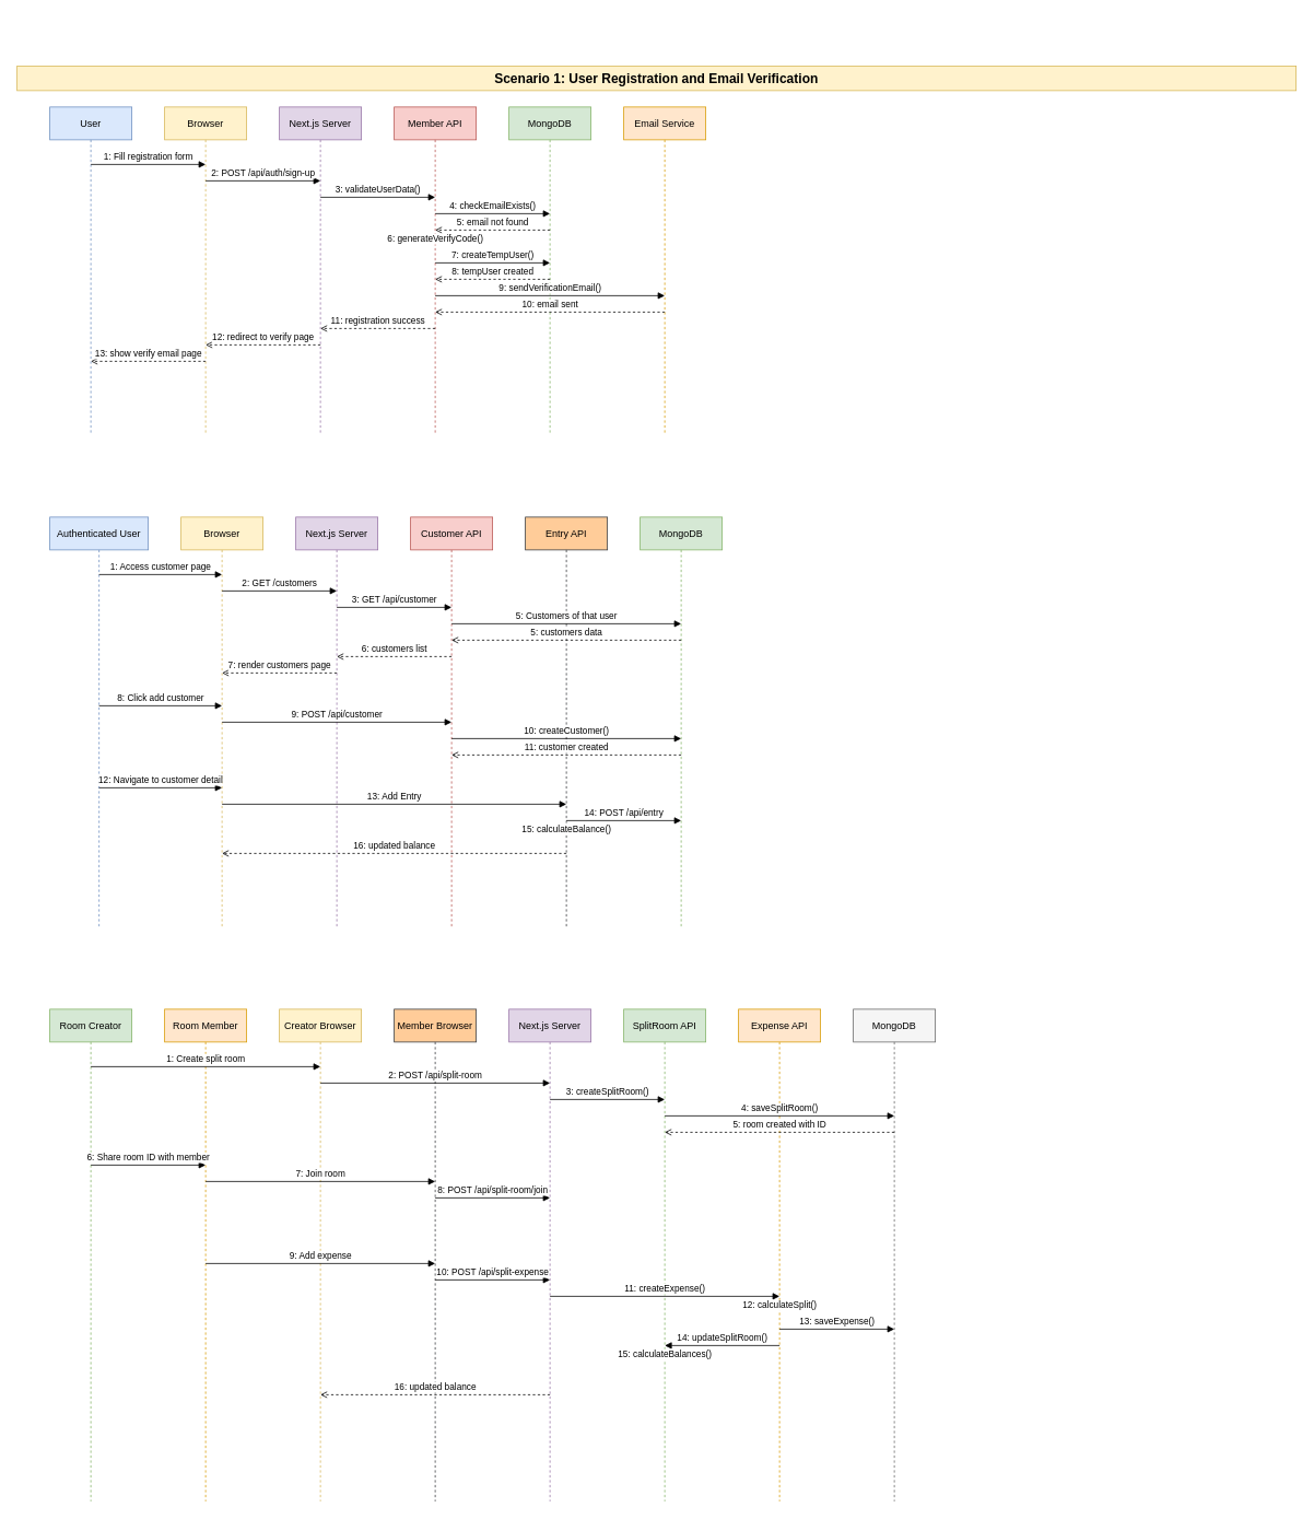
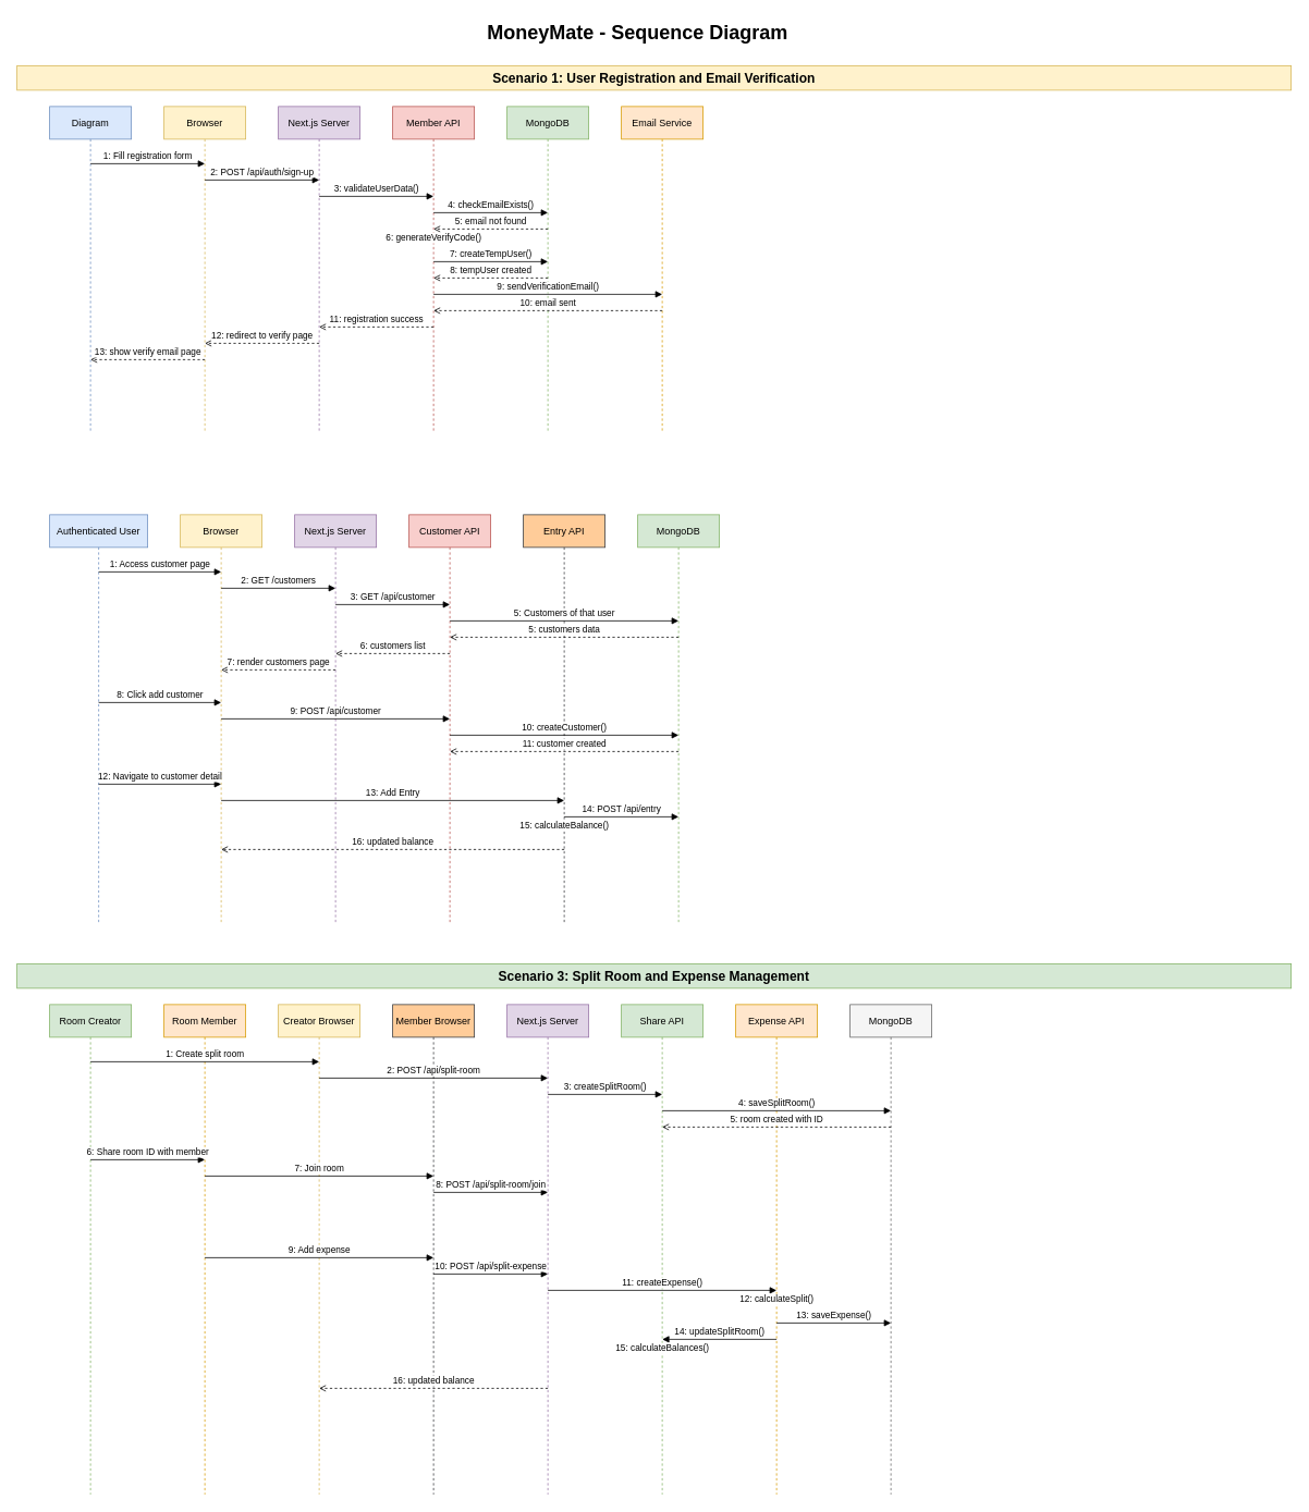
  <mxCell id="0" />
  <mxCell id="1" parent="0" />
+ <mxCell id="2" value="MoneyMate - Sequence Diagram" style="text;html=1;strokeColor=none;fillColor=none;align=center;verticalAlign=middle;whiteSpace=wrap;rounded=0;fontSize=24;fontStyle=1;" parent="1" vertex="1"><mxGeometry x="580" y="20" width="400" height="40" as="geometry" /></mxCell>
  <mxCell id="3" value="Scenario 1: User Registration and Email Verification" style="text;html=1;strokeColor=#d6b656;fillColor=#fff2cc;align=center;verticalAlign=middle;whiteSpace=wrap;rounded=0;fontSize=16;fontStyle=1;" parent="1" vertex="1"><mxGeometry x="20" y="80" width="1560" height="30" as="geometry" /></mxCell>
- <mxCell id="4" value="User" style="shape=umlLifeline;perimeter=lifelinePerimeter;whiteSpace=wrap;html=1;container=1;collapsible=0;recursiveResize=0;outlineConnect=0;fillColor=#dae8fc;strokeColor=#6c8ebf;" parent="1" vertex="1"><mxGeometry x="60" y="130" width="100" height="400" as="geometry" /></mxCell>
+ <mxCell id="4" value="Diagram" style="shape=umlLifeline;perimeter=lifelinePerimeter;whiteSpace=wrap;html=1;container=1;collapsible=0;recursiveResize=0;outlineConnect=0;fillColor=#dae8fc;strokeColor=#6c8ebf;" parent="1" vertex="1"><mxGeometry x="60" y="130" width="100" height="400" as="geometry" /></mxCell>
  <mxCell id="5" value="Browser" style="shape=umlLifeline;perimeter=lifelinePerimeter;whiteSpace=wrap;html=1;container=1;collapsible=0;recursiveResize=0;outlineConnect=0;fillColor=#fff2cc;strokeColor=#d6b656;" parent="1" vertex="1"><mxGeometry x="200" y="130" width="100" height="400" as="geometry" /></mxCell>
  <mxCell id="6" value="Next.js Server" style="shape=umlLifeline;perimeter=lifelinePerimeter;whiteSpace=wrap;html=1;container=1;collapsible=0;recursiveResize=0;outlineConnect=0;fillColor=#e1d5e7;strokeColor=#9673a6;" parent="1" vertex="1"><mxGeometry x="340" y="130" width="100" height="400" as="geometry" /></mxCell>
  <mxCell id="7" value="Member API" style="shape=umlLifeline;perimeter=lifelinePerimeter;whiteSpace=wrap;html=1;container=1;collapsible=0;recursiveResize=0;outlineConnect=0;fillColor=#f8cecc;strokeColor=#b85450;" parent="1" vertex="1"><mxGeometry x="480" y="130" width="100" height="400" as="geometry" /></mxCell>
  <mxCell id="8" value="MongoDB" style="shape=umlLifeline;perimeter=lifelinePerimeter;whiteSpace=wrap;html=1;container=1;collapsible=0;recursiveResize=0;outlineConnect=0;fillColor=#d5e8d4;strokeColor=#82b366;" parent="1" vertex="1"><mxGeometry x="620" y="130" width="100" height="400" as="geometry" /></mxCell>
  <mxCell id="9" value="Email Service" style="shape=umlLifeline;perimeter=lifelinePerimeter;whiteSpace=wrap;html=1;container=1;collapsible=0;recursiveResize=0;outlineConnect=0;fillColor=#ffe6cc;strokeColor=#d79b00;" parent="1" vertex="1"><mxGeometry x="760" y="130" width="100" height="400" as="geometry" /></mxCell>
  <mxCell id="10" value="1: Fill registration form" style="html=1;verticalAlign=bottom;endArrow=block;rounded=0;" parent="1" edge="1"><mxGeometry width="80" relative="1" as="geometry"><mxPoint x="110" y="200" as="sourcePoint" /><mxPoint x="250" y="200" as="targetPoint" /></mxGeometry></mxCell>
  <mxCell id="11" value="2: POST /api/auth/sign-up" style="html=1;verticalAlign=bottom;endArrow=block;rounded=0;" parent="1" edge="1"><mxGeometry width="80" relative="1" as="geometry"><mxPoint x="250" y="220" as="sourcePoint" /><mxPoint x="390" y="220" as="targetPoint" /></mxGeometry></mxCell>
  <mxCell id="12" value="3: validateUserData()" style="html=1;verticalAlign=bottom;endArrow=block;rounded=0;" parent="1" edge="1"><mxGeometry width="80" relative="1" as="geometry"><mxPoint x="390" y="240" as="sourcePoint" /><mxPoint x="530" y="240" as="targetPoint" /></mxGeometry></mxCell>
  <mxCell id="13" value="4: checkEmailExists()" style="html=1;verticalAlign=bottom;endArrow=block;rounded=0;" parent="1" edge="1"><mxGeometry width="80" relative="1" as="geometry"><mxPoint x="530" y="260" as="sourcePoint" /><mxPoint x="670" y="260" as="targetPoint" /></mxGeometry></mxCell>
  <mxCell id="14" value="5: email not found" style="html=1;verticalAlign=bottom;endArrow=open;dashed=1;rounded=0;" parent="1" edge="1"><mxGeometry width="80" relative="1" as="geometry"><mxPoint x="670" y="280" as="sourcePoint" /><mxPoint x="530" y="280" as="targetPoint" /></mxGeometry></mxCell>
  <mxCell id="15" value="6: generateVerifyCode()" style="html=1;verticalAlign=bottom;endArrow=block;rounded=0;" parent="1" edge="1"><mxGeometry width="80" relative="1" as="geometry"><mxPoint x="530" y="300" as="sourcePoint" /><mxPoint x="530" y="300" as="targetPoint" /></mxGeometry></mxCell>
  <mxCell id="16" value="7: createTempUser()" style="html=1;verticalAlign=bottom;endArrow=block;rounded=0;" parent="1" edge="1"><mxGeometry width="80" relative="1" as="geometry"><mxPoint x="530" y="320" as="sourcePoint" /><mxPoint x="670" y="320" as="targetPoint" /></mxGeometry></mxCell>
  <mxCell id="17" value="8: tempUser created" style="html=1;verticalAlign=bottom;endArrow=open;dashed=1;rounded=0;" parent="1" edge="1"><mxGeometry width="80" relative="1" as="geometry"><mxPoint x="670" y="340" as="sourcePoint" /><mxPoint x="530" y="340" as="targetPoint" /></mxGeometry></mxCell>
  <mxCell id="18" value="9: sendVerificationEmail()" style="html=1;verticalAlign=bottom;endArrow=block;rounded=0;" parent="1" edge="1"><mxGeometry width="80" relative="1" as="geometry"><mxPoint x="530" y="360" as="sourcePoint" /><mxPoint x="810" y="360" as="targetPoint" /></mxGeometry></mxCell>
  <mxCell id="19" value="10: email sent" style="html=1;verticalAlign=bottom;endArrow=open;dashed=1;rounded=0;" parent="1" edge="1"><mxGeometry width="80" relative="1" as="geometry"><mxPoint x="810" y="380" as="sourcePoint" /><mxPoint x="530" y="380" as="targetPoint" /></mxGeometry></mxCell>
  <mxCell id="20" value="11: registration success" style="html=1;verticalAlign=bottom;endArrow=open;dashed=1;rounded=0;" parent="1" edge="1"><mxGeometry width="80" relative="1" as="geometry"><mxPoint x="530" y="400" as="sourcePoint" /><mxPoint x="390" y="400" as="targetPoint" /></mxGeometry></mxCell>
  <mxCell id="21" value="12: redirect to verify page" style="html=1;verticalAlign=bottom;endArrow=open;dashed=1;rounded=0;" parent="1" edge="1"><mxGeometry width="80" relative="1" as="geometry"><mxPoint x="390" y="420" as="sourcePoint" /><mxPoint x="250" y="420" as="targetPoint" /></mxGeometry></mxCell>
  <mxCell id="22" value="13: show verify email page" style="html=1;verticalAlign=bottom;endArrow=open;dashed=1;rounded=0;" parent="1" edge="1"><mxGeometry width="80" relative="1" as="geometry"><mxPoint x="250" y="440" as="sourcePoint" /><mxPoint x="110" y="440" as="targetPoint" /></mxGeometry></mxCell>
  <mxCell id="23" value="Authenticated User" style="shape=umlLifeline;perimeter=lifelinePerimeter;whiteSpace=wrap;html=1;container=1;collapsible=0;recursiveResize=0;outlineConnect=0;fillColor=#dae8fc;strokeColor=#6c8ebf;" parent="1" vertex="1"><mxGeometry x="60" y="630" width="120" height="500" as="geometry" /></mxCell>
  <mxCell id="24" value="Browser" style="shape=umlLifeline;perimeter=lifelinePerimeter;whiteSpace=wrap;html=1;container=1;collapsible=0;recursiveResize=0;outlineConnect=0;fillColor=#fff2cc;strokeColor=#d6b656;" parent="1" vertex="1"><mxGeometry x="220" y="630" width="100" height="500" as="geometry" /></mxCell>
  <mxCell id="25" value="Next.js Server" style="shape=umlLifeline;perimeter=lifelinePerimeter;whiteSpace=wrap;html=1;container=1;collapsible=0;recursiveResize=0;outlineConnect=0;fillColor=#e1d5e7;strokeColor=#9673a6;" parent="1" vertex="1"><mxGeometry x="360" y="630" width="100" height="500" as="geometry" /></mxCell>
  <mxCell id="26" value="Customer API" style="shape=umlLifeline;perimeter=lifelinePerimeter;whiteSpace=wrap;html=1;container=1;collapsible=0;recursiveResize=0;outlineConnect=0;fillColor=#f8cecc;strokeColor=#b85450;" parent="1" vertex="1"><mxGeometry x="500" y="630" width="100" height="500" as="geometry" /></mxCell>
  <mxCell id="27" value="Entry API" style="shape=umlLifeline;perimeter=lifelinePerimeter;whiteSpace=wrap;html=1;container=1;collapsible=0;recursiveResize=0;outlineConnect=0;fillColor=#ffcc99;strokeColor=#36393d;" parent="1" vertex="1"><mxGeometry x="640" y="630" width="100" height="500" as="geometry" /></mxCell>
  <mxCell id="28" value="MongoDB" style="shape=umlLifeline;perimeter=lifelinePerimeter;whiteSpace=wrap;html=1;container=1;collapsible=0;recursiveResize=0;outlineConnect=0;fillColor=#d5e8d4;strokeColor=#82b366;" parent="1" vertex="1"><mxGeometry x="780" y="630" width="100" height="500" as="geometry" /></mxCell>
  <mxCell id="29" value="1: Access customer page" style="html=1;verticalAlign=bottom;endArrow=block;rounded=0;" parent="1" edge="1"><mxGeometry width="80" relative="1" as="geometry"><mxPoint x="120" y="700" as="sourcePoint" /><mxPoint x="270" y="700" as="targetPoint" /></mxGeometry></mxCell>
  <mxCell id="30" value="2: GET /customers" style="html=1;verticalAlign=bottom;endArrow=block;rounded=0;" parent="1" edge="1"><mxGeometry width="80" relative="1" as="geometry"><mxPoint x="270" y="720" as="sourcePoint" /><mxPoint x="410" y="720" as="targetPoint" /></mxGeometry></mxCell>
  <mxCell id="31" value="3: GET /api/customer" style="html=1;verticalAlign=bottom;endArrow=block;rounded=0;" parent="1" edge="1"><mxGeometry width="80" relative="1" as="geometry"><mxPoint x="410" y="740" as="sourcePoint" /><mxPoint x="550" y="740" as="targetPoint" /></mxGeometry></mxCell>
  <mxCell id="32" value="5: Customers of that user" style="html=1;verticalAlign=bottom;endArrow=block;rounded=0;" parent="1" edge="1"><mxGeometry width="80" relative="1" as="geometry"><mxPoint x="550" y="760" as="sourcePoint" /><mxPoint x="830" y="760" as="targetPoint" /></mxGeometry></mxCell>
  <mxCell id="33" value="5: customers data" style="html=1;verticalAlign=bottom;endArrow=open;dashed=1;rounded=0;" parent="1" edge="1"><mxGeometry width="80" relative="1" as="geometry"><mxPoint x="830" y="780" as="sourcePoint" /><mxPoint x="550" y="780" as="targetPoint" /></mxGeometry></mxCell>
  <mxCell id="34" value="6: customers list" style="html=1;verticalAlign=bottom;endArrow=open;dashed=1;rounded=0;" parent="1" edge="1"><mxGeometry width="80" relative="1" as="geometry"><mxPoint x="550" y="800" as="sourcePoint" /><mxPoint x="410" y="800" as="targetPoint" /></mxGeometry></mxCell>
  <mxCell id="35" value="7: render customers page" style="html=1;verticalAlign=bottom;endArrow=open;dashed=1;rounded=0;" parent="1" edge="1"><mxGeometry width="80" relative="1" as="geometry"><mxPoint x="410" y="820" as="sourcePoint" /><mxPoint x="270" y="820" as="targetPoint" /></mxGeometry></mxCell>
  <mxCell id="36" value="8: Click add customer" style="html=1;verticalAlign=bottom;endArrow=block;rounded=0;" parent="1" edge="1"><mxGeometry width="80" relative="1" as="geometry"><mxPoint x="120" y="860" as="sourcePoint" /><mxPoint x="270" y="860" as="targetPoint" /></mxGeometry></mxCell>
  <mxCell id="37" value="9: POST /api/customer" style="html=1;verticalAlign=bottom;endArrow=block;rounded=0;" parent="1" edge="1"><mxGeometry width="80" relative="1" as="geometry"><mxPoint x="270" y="880" as="sourcePoint" /><mxPoint x="550" y="880" as="targetPoint" /></mxGeometry></mxCell>
  <mxCell id="38" value="10: createCustomer()" style="html=1;verticalAlign=bottom;endArrow=block;rounded=0;" parent="1" edge="1"><mxGeometry width="80" relative="1" as="geometry"><mxPoint x="550" y="900" as="sourcePoint" /><mxPoint x="830" y="900" as="targetPoint" /></mxGeometry></mxCell>
  <mxCell id="39" value="11: customer created" style="html=1;verticalAlign=bottom;endArrow=open;dashed=1;rounded=0;" parent="1" edge="1"><mxGeometry width="80" relative="1" as="geometry"><mxPoint x="830" y="920" as="sourcePoint" /><mxPoint x="550" y="920" as="targetPoint" /></mxGeometry></mxCell>
  <mxCell id="40" value="12: Navigate to customer detail" style="html=1;verticalAlign=bottom;endArrow=block;rounded=0;" parent="1" edge="1"><mxGeometry width="80" relative="1" as="geometry"><mxPoint x="120" y="960" as="sourcePoint" /><mxPoint x="270" y="960" as="targetPoint" /></mxGeometry></mxCell>
  <mxCell id="41" value="13: Add Entry" style="html=1;verticalAlign=bottom;endArrow=block;rounded=0;" parent="1" edge="1"><mxGeometry width="80" relative="1" as="geometry"><mxPoint x="270" y="980" as="sourcePoint" /><mxPoint x="690" y="980" as="targetPoint" /></mxGeometry></mxCell>
  <mxCell id="42" value="14: POST /api/entry" style="html=1;verticalAlign=bottom;endArrow=block;rounded=0;" parent="1" edge="1"><mxGeometry width="80" relative="1" as="geometry"><mxPoint x="690" y="1000" as="sourcePoint" /><mxPoint x="830" y="1000" as="targetPoint" /></mxGeometry></mxCell>
  <mxCell id="43" value="15: calculateBalance()" style="html=1;verticalAlign=bottom;endArrow=block;rounded=0;" parent="1" edge="1"><mxGeometry width="80" relative="1" as="geometry"><mxPoint x="690" y="1020" as="sourcePoint" /><mxPoint x="690" y="1020" as="targetPoint" /></mxGeometry></mxCell>
  <mxCell id="44" value="16: updated balance" style="html=1;verticalAlign=bottom;endArrow=open;dashed=1;rounded=0;" parent="1" edge="1"><mxGeometry width="80" relative="1" as="geometry"><mxPoint x="690" y="1040" as="sourcePoint" /><mxPoint x="270" y="1040" as="targetPoint" /></mxGeometry></mxCell>
+ <mxCell id="45" value="Scenario 3: Split Room and Expense Management" style="text;html=1;strokeColor=#82b366;fillColor=#d5e8d4;align=center;verticalAlign=middle;whiteSpace=wrap;rounded=0;fontSize=16;fontStyle=1;" parent="1" vertex="1"><mxGeometry x="20" y="1180" width="1560" height="30" as="geometry" /></mxCell>
  <mxCell id="46" value="Room Creator" style="shape=umlLifeline;perimeter=lifelinePerimeter;whiteSpace=wrap;html=1;container=1;collapsible=0;recursiveResize=0;outlineConnect=0;fillColor=#d5e8d4;strokeColor=#82b366;" parent="1" vertex="1"><mxGeometry x="60" y="1230" width="100" height="600" as="geometry" /></mxCell>
  <mxCell id="47" value="Room Member" style="shape=umlLifeline;perimeter=lifelinePerimeter;whiteSpace=wrap;html=1;container=1;collapsible=0;recursiveResize=0;outlineConnect=0;fillColor=#ffe6cc;strokeColor=#d79b00;" parent="1" vertex="1"><mxGeometry x="200" y="1230" width="100" height="600" as="geometry" /></mxCell>
  <mxCell id="48" value="Creator Browser" style="shape=umlLifeline;perimeter=lifelinePerimeter;whiteSpace=wrap;html=1;container=1;collapsible=0;recursiveResize=0;outlineConnect=0;fillColor=#fff2cc;strokeColor=#d6b656;" parent="1" vertex="1"><mxGeometry x="340" y="1230" width="100" height="600" as="geometry" /></mxCell>
  <mxCell id="49" value="Member Browser" style="shape=umlLifeline;perimeter=lifelinePerimeter;whiteSpace=wrap;html=1;container=1;collapsible=0;recursiveResize=0;outlineConnect=0;fillColor=#ffcc99;strokeColor=#36393d;" parent="1" vertex="1"><mxGeometry x="480" y="1230" width="100" height="600" as="geometry" /></mxCell>
  <mxCell id="50" value="Next.js Server" style="shape=umlLifeline;perimeter=lifelinePerimeter;whiteSpace=wrap;html=1;container=1;collapsible=0;recursiveResize=0;outlineConnect=0;fillColor=#e1d5e7;strokeColor=#9673a6;" parent="1" vertex="1"><mxGeometry x="620" y="1230" width="100" height="600" as="geometry" /></mxCell>
- <mxCell id="51" value="SplitRoom API" style="shape=umlLifeline;perimeter=lifelinePerimeter;whiteSpace=wrap;html=1;container=1;collapsible=0;recursiveResize=0;outlineConnect=0;fillColor=#d5e8d4;strokeColor=#82b366;" parent="1" vertex="1"><mxGeometry x="760" y="1230" width="100" height="600" as="geometry" /></mxCell>
+ <mxCell id="51" value="Share API" style="shape=umlLifeline;perimeter=lifelinePerimeter;whiteSpace=wrap;html=1;container=1;collapsible=0;recursiveResize=0;outlineConnect=0;fillColor=#d5e8d4;strokeColor=#82b366;" parent="1" vertex="1"><mxGeometry x="760" y="1230" width="100" height="600" as="geometry" /></mxCell>
  <mxCell id="52" value="Expense API" style="shape=umlLifeline;perimeter=lifelinePerimeter;whiteSpace=wrap;html=1;container=1;collapsible=0;recursiveResize=0;outlineConnect=0;fillColor=#ffe6cc;strokeColor=#d79b00;" parent="1" vertex="1"><mxGeometry x="900" y="1230" width="100" height="600" as="geometry" /></mxCell>
  <mxCell id="53" value="MongoDB" style="shape=umlLifeline;perimeter=lifelinePerimeter;whiteSpace=wrap;html=1;container=1;collapsible=0;recursiveResize=0;outlineConnect=0;fillColor=#f5f5f5;strokeColor=#666666;" parent="1" vertex="1"><mxGeometry x="1040" y="1230" width="100" height="600" as="geometry" /></mxCell>
  <mxCell id="54" value="1: Create split room" style="html=1;verticalAlign=bottom;endArrow=block;rounded=0;" parent="1" edge="1"><mxGeometry width="80" relative="1" as="geometry"><mxPoint x="110" y="1300" as="sourcePoint" /><mxPoint x="390" y="1300" as="targetPoint" /></mxGeometry></mxCell>
  <mxCell id="55" value="2: POST /api/split-room" style="html=1;verticalAlign=bottom;endArrow=block;rounded=0;" parent="1" edge="1"><mxGeometry width="80" relative="1" as="geometry"><mxPoint x="390" y="1320" as="sourcePoint" /><mxPoint x="670" y="1320" as="targetPoint" /></mxGeometry></mxCell>
  <mxCell id="56" value="3: createSplitRoom()" style="html=1;verticalAlign=bottom;endArrow=block;rounded=0;" parent="1" edge="1"><mxGeometry width="80" relative="1" as="geometry"><mxPoint x="670" y="1340" as="sourcePoint" /><mxPoint x="810" y="1340" as="targetPoint" /></mxGeometry></mxCell>
  <mxCell id="57" value="4: saveSplitRoom()" style="html=1;verticalAlign=bottom;endArrow=block;rounded=0;" parent="1" edge="1"><mxGeometry width="80" relative="1" as="geometry"><mxPoint x="810" y="1360" as="sourcePoint" /><mxPoint x="1090" y="1360" as="targetPoint" /></mxGeometry></mxCell>
  <mxCell id="58" value="5: room created with ID" style="html=1;verticalAlign=bottom;endArrow=open;dashed=1;rounded=0;" parent="1" edge="1"><mxGeometry width="80" relative="1" as="geometry"><mxPoint x="1090" y="1380" as="sourcePoint" /><mxPoint x="810" y="1380" as="targetPoint" /></mxGeometry></mxCell>
  <mxCell id="59" value="6: Share room ID with member" style="html=1;verticalAlign=bottom;endArrow=block;rounded=0;" parent="1" edge="1"><mxGeometry width="80" relative="1" as="geometry"><mxPoint x="110" y="1420" as="sourcePoint" /><mxPoint x="250" y="1420" as="targetPoint" /></mxGeometry></mxCell>
  <mxCell id="60" value="7: Join room" style="html=1;verticalAlign=bottom;endArrow=block;rounded=0;" parent="1" edge="1"><mxGeometry width="80" relative="1" as="geometry"><mxPoint x="250" y="1440" as="sourcePoint" /><mxPoint x="530" y="1440" as="targetPoint" /></mxGeometry></mxCell>
  <mxCell id="61" value="8: POST /api/split-room/join" style="html=1;verticalAlign=bottom;endArrow=block;rounded=0;" parent="1" edge="1"><mxGeometry width="80" relative="1" as="geometry"><mxPoint x="530" y="1460" as="sourcePoint" /><mxPoint x="670" y="1460" as="targetPoint" /></mxGeometry></mxCell>
  <mxCell id="62" value="9: Add expense" style="html=1;verticalAlign=bottom;endArrow=block;rounded=0;" parent="1" edge="1"><mxGeometry width="80" relative="1" as="geometry"><mxPoint x="250" y="1540" as="sourcePoint" /><mxPoint x="530" y="1540" as="targetPoint" /></mxGeometry></mxCell>
  <mxCell id="63" value="10: POST /api/split-expense" style="html=1;verticalAlign=bottom;endArrow=block;rounded=0;" parent="1" edge="1"><mxGeometry width="80" relative="1" as="geometry"><mxPoint x="530" y="1560" as="sourcePoint" /><mxPoint x="670" y="1560" as="targetPoint" /></mxGeometry></mxCell>
  <mxCell id="64" value="11: createExpense()" style="html=1;verticalAlign=bottom;endArrow=block;rounded=0;" parent="1" edge="1"><mxGeometry width="80" relative="1" as="geometry"><mxPoint x="670" y="1580" as="sourcePoint" /><mxPoint x="950" y="1580" as="targetPoint" /></mxGeometry></mxCell>
  <mxCell id="65" value="12: calculateSplit()" style="html=1;verticalAlign=bottom;endArrow=block;rounded=0;" parent="1" edge="1"><mxGeometry width="80" relative="1" as="geometry"><mxPoint x="950" y="1600" as="sourcePoint" /><mxPoint x="950" y="1600" as="targetPoint" /></mxGeometry></mxCell>
  <mxCell id="66" value="13: saveExpense()" style="html=1;verticalAlign=bottom;endArrow=block;rounded=0;" parent="1" edge="1"><mxGeometry width="80" relative="1" as="geometry"><mxPoint x="950" y="1620" as="sourcePoint" /><mxPoint x="1090" y="1620" as="targetPoint" /></mxGeometry></mxCell>
  <mxCell id="67" value="14: updateSplitRoom()" style="html=1;verticalAlign=bottom;endArrow=block;rounded=0;" parent="1" edge="1"><mxGeometry width="80" relative="1" as="geometry"><mxPoint x="950" y="1640" as="sourcePoint" /><mxPoint x="810" y="1640" as="targetPoint" /></mxGeometry></mxCell>
  <mxCell id="68" value="15: calculateBalances()" style="html=1;verticalAlign=bottom;endArrow=block;rounded=0;" parent="1" edge="1"><mxGeometry width="80" relative="1" as="geometry"><mxPoint x="810" y="1660" as="sourcePoint" /><mxPoint x="810" y="1660" as="targetPoint" /></mxGeometry></mxCell>
  <mxCell id="69" value="16: updated balance" style="html=1;verticalAlign=bottom;endArrow=open;dashed=1;rounded=0;" parent="1" edge="1"><mxGeometry width="80" relative="1" as="geometry"><mxPoint x="670" y="1700" as="sourcePoint" /><mxPoint x="390" y="1700" as="targetPoint" /></mxGeometry></mxCell>
